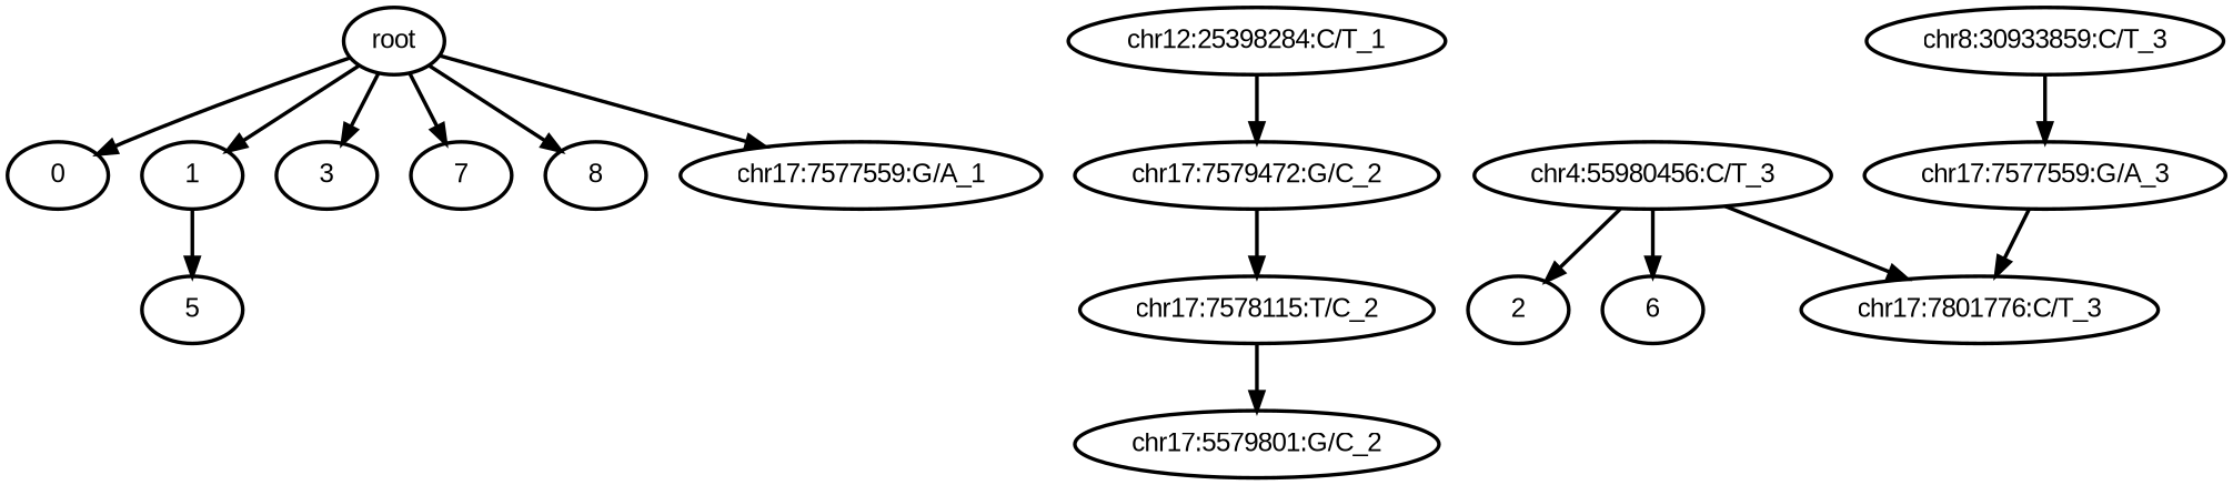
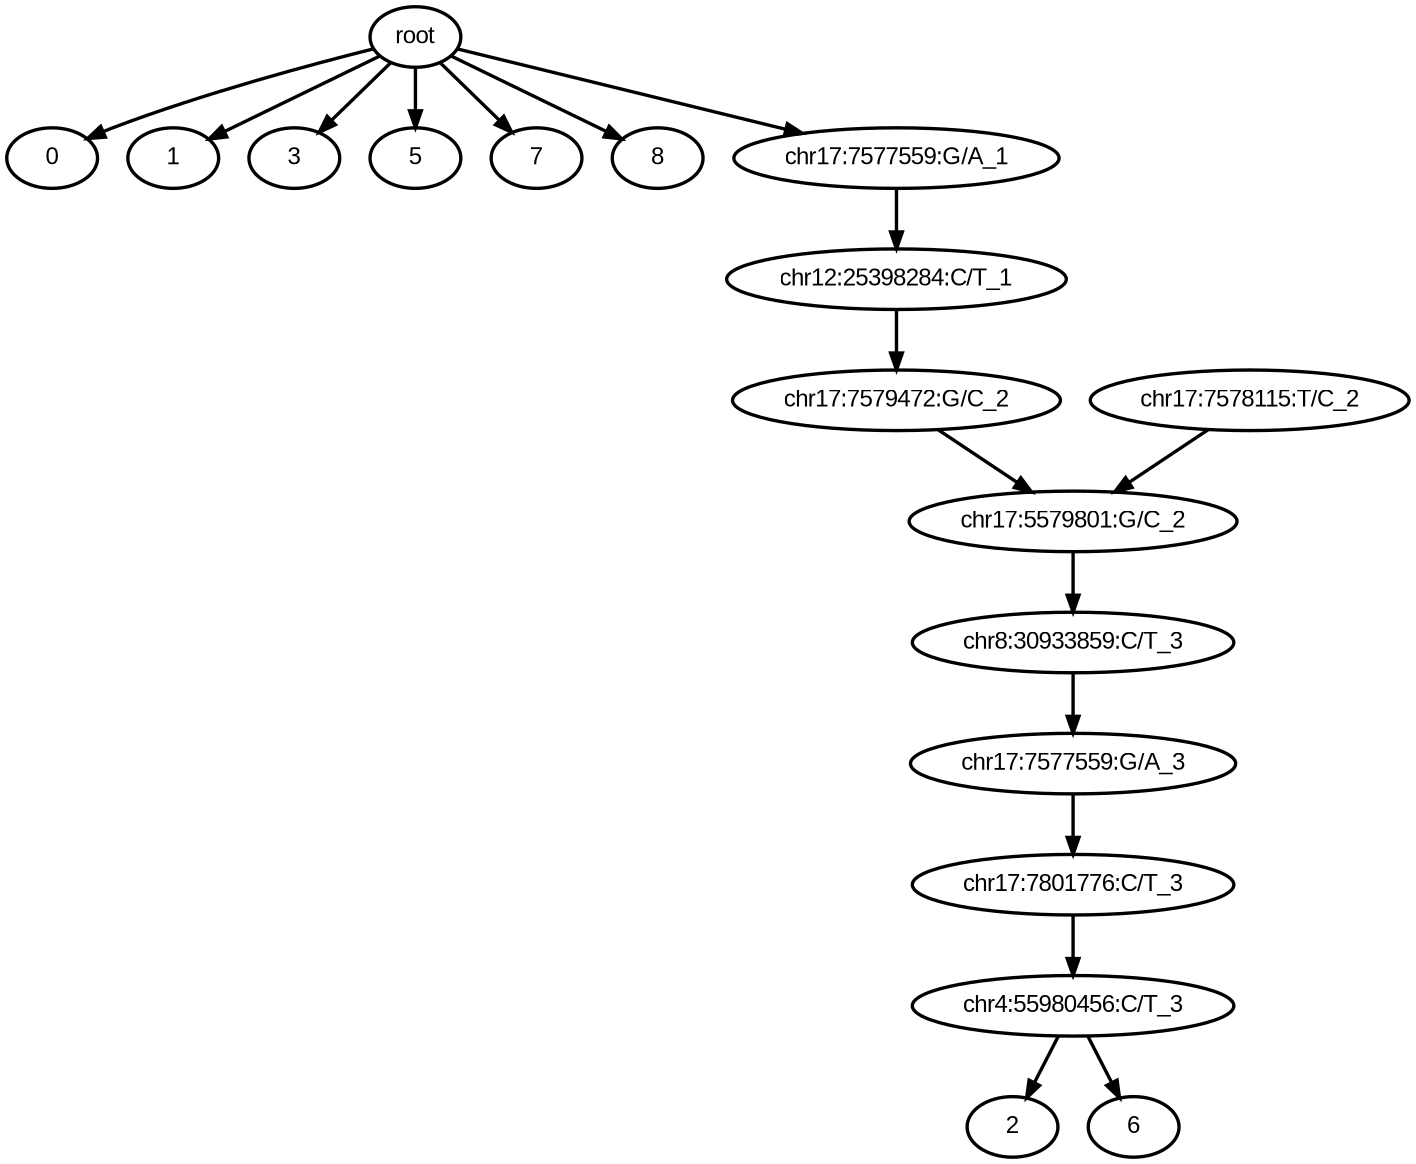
  digraph {
    fontname="Liberation Sans"
    rankdir=TB
    node [fontname="Liberation Sans" style=bold]
    edge [fontname="Liberation Sans" style=bold]
    n1 [label=root]
    n2 [label=0]
    n3 [label=1]
    n4 [label=3]
    n5 [label=5]
    n6 [label=7]
    n7 [label=8]
    n8 [label="chr17:7577559:G/A_1"]
    n9 [label="chr12:25398284:C/T_1"]
    n10 [label=2]
    n11 [label=6]
    n12 [label="chr17:7579472:G/C_2"]
    n13 [label="chr17:7578115:T/C_2"]
    n14 [label="chr17:5579801:G/C_2"]
    n15 [label="chr8:30933859:C/T_3"]
    n16 [label="chr17:7577559:G/A_3"]
    n17 [label="chr17:7801776:C/T_3"]
    n18 [label="chr4:55980456:C/T_3"]
    n1 -> n2
    n1 -> n3
    n1 -> n4
-   n3 -> n5
+   n1 -> n5
    n1 -> n6
    n1 -> n7
    n1 -> n8
+   n8 -> n9
    n9 -> n12
-   n12 -> n13
+   n12 -> n14
    n13 -> n14
+   n14 -> n15
    n15 -> n16
    n16 -> n17
-   n18 -> n17
+   n17 -> n18
    n18 -> n10
    n18 -> n11
  }
